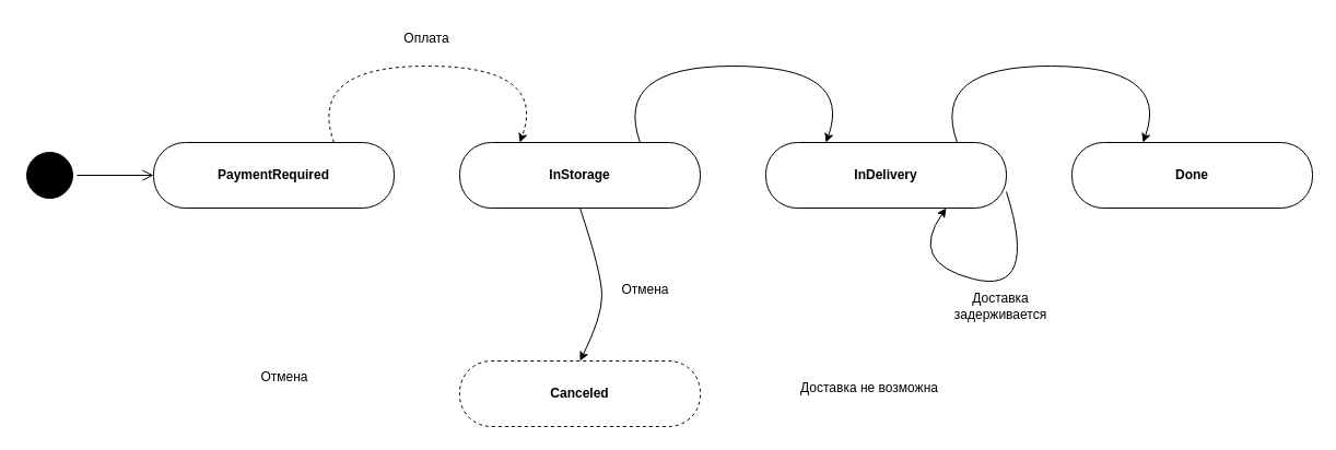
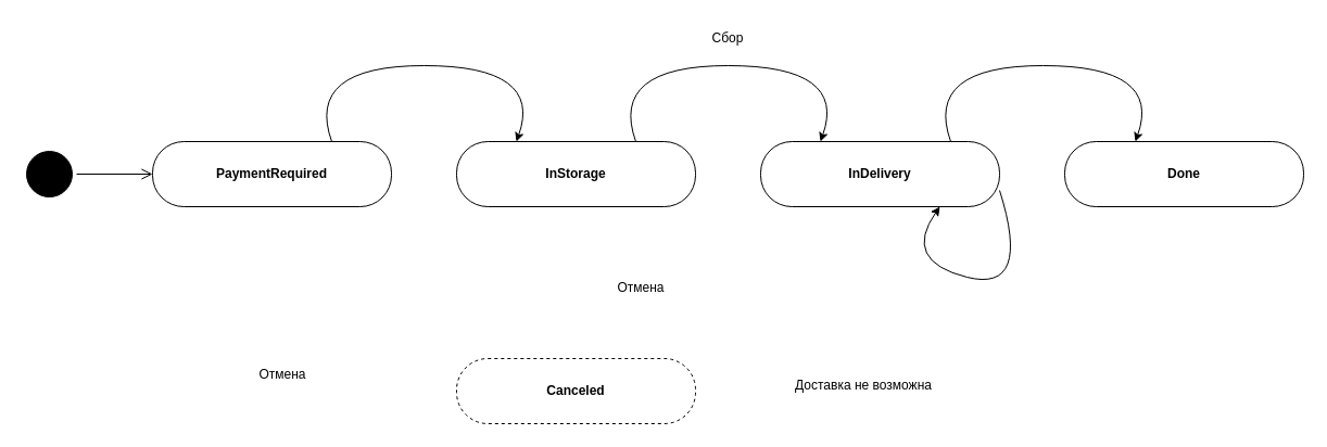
  <mxCell id="0" />
  <mxCell id="1" parent="0" />
  <mxCell id="2" value="&lt;span style=&quot;font-weight: 700;&quot;&gt;PaymentRequired&lt;/span&gt;" style="rounded=1;whiteSpace=wrap;html=1;arcSize=48;" vertex="1" parent="1"><mxGeometry x="140" y="130" width="220" height="60" as="geometry" /></mxCell>
  <mxCell id="3" value="&lt;span style=&quot;font-weight: 700;&quot;&gt;InStorage&lt;/span&gt;" style="rounded=1;whiteSpace=wrap;html=1;arcSize=48;" vertex="1" parent="1"><mxGeometry x="420" y="130" width="220" height="60" as="geometry" /></mxCell>
  <mxCell id="4" value="&lt;span style=&quot;font-weight: 700;&quot;&gt;InDelivery&lt;/span&gt;" style="rounded=1;whiteSpace=wrap;html=1;arcSize=48;" vertex="1" parent="1"><mxGeometry x="700" y="130" width="220" height="60" as="geometry" /></mxCell>
  <mxCell id="5" value="&lt;span style=&quot;font-weight: 700;&quot;&gt;Done&lt;/span&gt;" style="rounded=1;whiteSpace=wrap;html=1;arcSize=48;" vertex="1" parent="1"><mxGeometry x="980" y="130" width="220" height="60" as="geometry" /></mxCell>
  <mxCell id="6" value="&lt;span style=&quot;font-weight: 700;&quot;&gt;Canceled&lt;/span&gt;" style="rounded=1;whiteSpace=wrap;html=1;arcSize=48;dashed=1;" vertex="1" parent="1"><mxGeometry x="420" y="330" width="220" height="60" as="geometry" /></mxCell>
- <mxCell id="7" value="" style="curved=1;endArrow=classic;html=1;rounded=0;exitX=0.75;exitY=0;exitDx=0;exitDy=0;entryX=0.25;entryY=0;entryDx=0;entryDy=0;dashed=1;" edge="1" parent="1" source="2" target="3"><mxGeometry width="50" height="50" relative="1" as="geometry"><mxPoint x="380" y="60" as="sourcePoint" /><mxPoint x="430" y="10" as="targetPoint" /><Array as="points"><mxPoint x="280" y="60" /><mxPoint x="500" y="60" /></Array></mxGeometry></mxCell>
- <mxCell id="8" value="Оплата" style="text;html=1;align=center;verticalAlign=middle;whiteSpace=wrap;rounded=0;" vertex="1" parent="1"><mxGeometry x="360" y="20" width="60" height="30" as="geometry" /></mxCell>
+ <mxCell id="7" value="" style="curved=1;endArrow=classic;html=1;rounded=0;exitX=0.75;exitY=0;exitDx=0;exitDy=0;entryX=0.25;entryY=0;entryDx=0;entryDy=0;" edge="1" parent="1" source="2" target="3"><mxGeometry width="50" height="50" relative="1" as="geometry"><mxPoint x="380" y="60" as="sourcePoint" /><mxPoint x="430" y="10" as="targetPoint" /><Array as="points"><mxPoint x="280" y="60" /><mxPoint x="500" y="60" /></Array></mxGeometry></mxCell>
  <mxCell id="9" value="" style="curved=1;endArrow=classic;html=1;rounded=0;exitX=0.75;exitY=0;exitDx=0;exitDy=0;entryX=0.25;entryY=0;entryDx=0;entryDy=0;" edge="1" parent="1"><mxGeometry width="50" height="50" relative="1" as="geometry"><mxPoint x="585" y="130" as="sourcePoint" /><mxPoint x="755" y="130" as="targetPoint" /><Array as="points"><mxPoint x="560" y="60" /><mxPoint x="780" y="60" /></Array></mxGeometry></mxCell>
+ <mxCell id="10" value="Сбор" style="text;html=1;align=center;verticalAlign=middle;whiteSpace=wrap;rounded=0;" vertex="1" parent="1"><mxGeometry x="640" y="20" width="60" height="30" as="geometry" /></mxCell>
  <mxCell id="11" value="" style="curved=1;endArrow=classic;html=1;rounded=0;exitX=0.75;exitY=0;exitDx=0;exitDy=0;entryX=0.25;entryY=0;entryDx=0;entryDy=0;" edge="1" parent="1"><mxGeometry width="50" height="50" relative="1" as="geometry"><mxPoint x="875" y="130" as="sourcePoint" /><mxPoint x="1045" y="130" as="targetPoint" /><Array as="points"><mxPoint x="850" y="60" /><mxPoint x="1070" y="60" /></Array></mxGeometry></mxCell>
  <mxCell id="12" value="Отмена" style="text;html=1;align=center;verticalAlign=middle;whiteSpace=wrap;rounded=0;" vertex="1" parent="1"><mxGeometry x="230" y="330" width="60" height="30" as="geometry" /></mxCell>
- <mxCell id="13" value="" style="curved=1;endArrow=classic;html=1;rounded=0;exitX=0.5;exitY=1;exitDx=0;exitDy=0;entryX=0.5;entryY=0;entryDx=0;entryDy=0;" edge="1" parent="1" source="3" target="6"><mxGeometry width="50" height="50" relative="1" as="geometry"><mxPoint x="540" y="210" as="sourcePoint" /><mxPoint x="710" y="380" as="targetPoint" /><Array as="points"><mxPoint x="550" y="250" /><mxPoint x="550" y="290" /></Array></mxGeometry></mxCell>
  <mxCell id="14" value="Отмена" style="text;html=1;align=center;verticalAlign=middle;whiteSpace=wrap;rounded=0;" vertex="1" parent="1"><mxGeometry x="560" y="250" width="60" height="30" as="geometry" /></mxCell>
  <mxCell id="15" value="" style="ellipse;html=1;shape=startState;fillColor=light-dark(default, #ffffff);strokeColor=default;" vertex="1" parent="1"><mxGeometry x="20" y="135" width="50" height="50" as="geometry" /></mxCell>
  <mxCell id="16" value="" style="edgeStyle=orthogonalEdgeStyle;html=1;verticalAlign=bottom;endArrow=open;endSize=8;rounded=0;entryX=0;entryY=0.5;entryDx=0;entryDy=0;" edge="1" parent="1" source="15" target="2"><mxGeometry relative="1" as="geometry"><mxPoint x="120" y="190" as="targetPoint" /></mxGeometry></mxCell>
  <mxCell id="17" value="Доставка не возможна" style="text;html=1;align=center;verticalAlign=middle;whiteSpace=wrap;rounded=0;" vertex="1" parent="1"><mxGeometry x="730" y="340" width="130" height="30" as="geometry" /></mxCell>
  <mxCell id="18" value="" style="curved=1;endArrow=classic;html=1;rounded=0;entryX=0.75;entryY=1;entryDx=0;entryDy=0;exitX=1;exitY=0.75;exitDx=0;exitDy=0;" edge="1" parent="1" source="4" target="4"><mxGeometry width="50" height="50" relative="1" as="geometry"><mxPoint x="1090" y="250" as="sourcePoint" /><mxPoint x="1075" y="320" as="targetPoint" /><Array as="points"><mxPoint x="950" y="270" /><mxPoint x="830" y="240" /></Array></mxGeometry></mxCell>
- <mxCell id="19" value="Доставка задерживается" style="text;html=1;align=center;verticalAlign=middle;whiteSpace=wrap;rounded=0;" vertex="1" parent="1"><mxGeometry x="870" y="265" width="90" height="30" as="geometry" /></mxCell>
